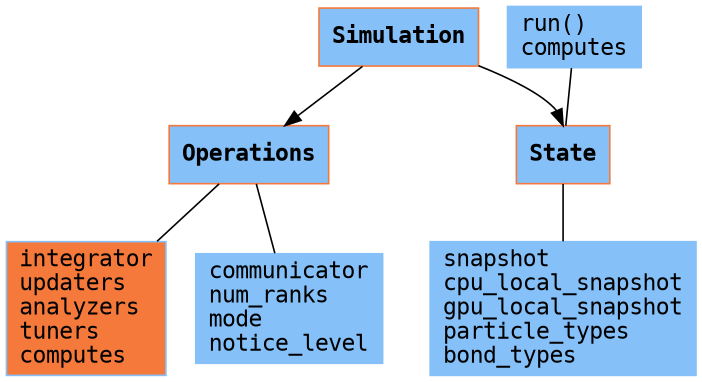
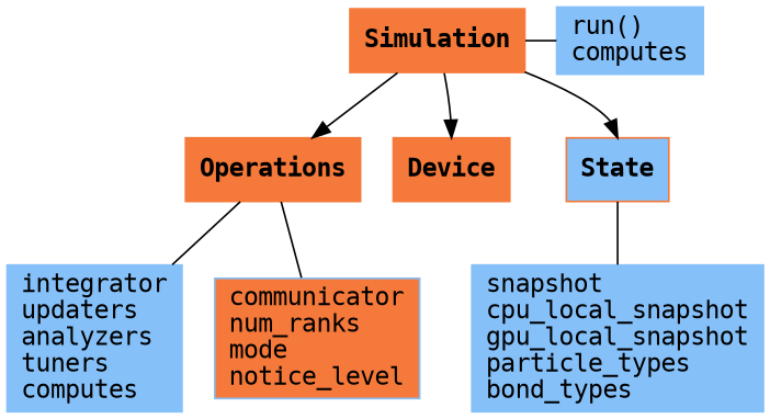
  digraph {
    node [color="#f5793a" file=white fontcolor=black fontname="monospace bold" shape=box style=filled]
    edge [arrowhead=none]
-   Simulation [fillcolor="#85c0f9"]
+   Simulation
    n2 [color="#85c0f9" fontname=monospace label="run()\lcomputes\l"]
    State [fillcolor="#85c0f9"]
-   Operations [fillcolor="#85c0f9"]
+   Operations
+   Device
    n6 [color="#85c0f9" fontname=monospace label="snapshot\lcpu_local_snapshot\lgpu_local_snapshot\lparticle_types\lbond_types\l"]
-   n7 [color="#85c0f9" fontname=monospace label="integrator\lupdaters\lanalyzers\ltuners\lcomputes\l" fillcolor="#f5793a"]
-   n8 [color="#85c0f9" fontname=monospace label="communicator\lnum_ranks\lmode\lnotice_level\l"]
+   n7 [color="#85c0f9" fontname=monospace label="integrator\lupdaters\lanalyzers\ltuners\lcomputes\l"]
+   n8 [color="#85c0f9" fontname=monospace label="communicator\lnum_ranks\lmode\lnotice_level\l" fillcolor="#f5793a"]
    subgraph sub_1 {
      rank=same
      Simulation
      n2
    }
-   State -> n2
+   Simulation -> n2
    Simulation -> State [headport=n arrowhead=""]
    Simulation -> Operations [arrowhead=""]
+   Simulation -> Device [headport=n arrowhead=""]
    State -> n6
    Operations -> n7
    Operations -> n8
  }
